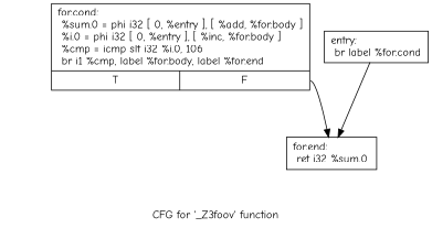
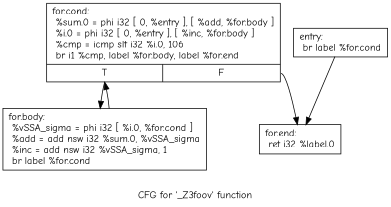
  digraph {
    fontname="Comic Neue"
    label="CFG for '_Z3foov' function"
    node [fontname="Comic Neue" shape=record]
    edge [fontname="Comic Neue"]
    n1 [label="{entry:\l  br label %for.cond\l}"]
-   n2 [label="{for.end:                                          \l  ret i32 %sum.0\l}"]
+   n2 [label="{for.end:                                          \l  ret i32 %label.0\l}"]
    n3 [label="{for.cond:                                         \l  %sum.0 = phi i32 [ 0, %entry ], [ %add, %for.body ]\l  %i.0 = phi i32 [ 0, %entry ], [ %inc, %for.body ]\l  %cmp = icmp slt i32 %i.0, 106\l  br i1 %cmp, label %for.body, label %for.end\l|{<s0>T|<s1>F}}"]
+   n4 [label="{for.body:                                         \l  %vSSA_sigma = phi i32 [ %i.0, %for.cond ]\l  %add = add nsw i32 %sum.0, %vSSA_sigma\l  %inc = add nsw i32 %vSSA_sigma, 1\l  br label %for.cond\l}"]
    n1 -> n2
    n3 -> n2 [tailport=s1]
+   n3 -> n4 [tailport=s0]
+   n4 -> n3
  }
